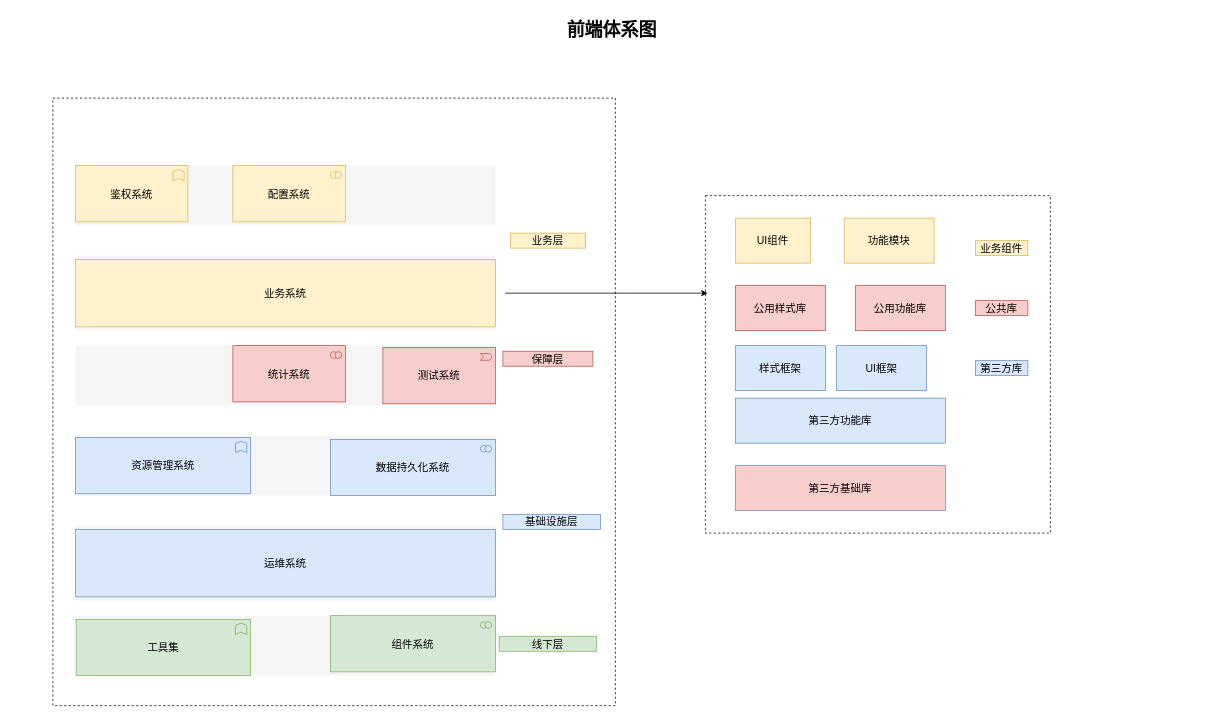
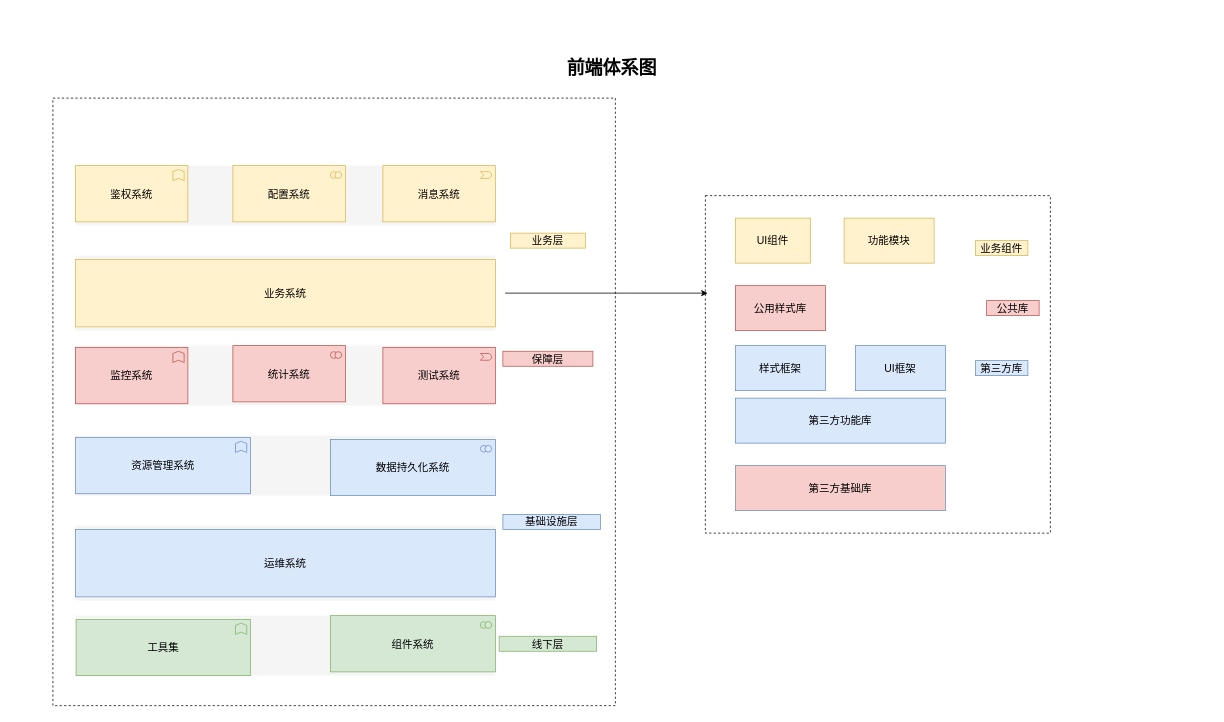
  <mxCell id="0" />
  <mxCell id="1" parent="0" />
  <mxCell id="2" value="" style="rounded=0;whiteSpace=wrap;html=1;fontSize=14;dashed=1;fillColor=none;" vertex="1" parent="1"><mxGeometry x="70" y="130" width="750" height="810" as="geometry" /></mxCell>
  <mxCell id="3" value="" style="whiteSpace=wrap;html=1;strokeColor=none;strokeWidth=1;fillColor=#f5f5f5;fontSize=14;" parent="1" vertex="1"><mxGeometry x="100" y="340" width="560" height="100" as="geometry" /></mxCell>
  <mxCell id="4" value="" style="whiteSpace=wrap;html=1;strokeColor=none;strokeWidth=1;fillColor=#f5f5f5;fontSize=14;" parent="1" vertex="1"><mxGeometry x="100" y="220" width="560" height="80" as="geometry" /></mxCell>
  <mxCell id="5" value="鉴权系统" style="html=1;whiteSpace=wrap;fillColor=#fff2cc;shape=mxgraph.archimate3.application;appType=func;fontSize=14;strokeColor=#d6b656;" parent="1" vertex="1"><mxGeometry x="100" y="220" width="150" height="75" as="geometry" /></mxCell>
  <mxCell id="6" value="配置系统" style="html=1;whiteSpace=wrap;fillColor=#fff2cc;shape=mxgraph.archimate3.application;appType=collab;archiType=square;fontSize=14;strokeColor=#d6b656;" parent="1" vertex="1"><mxGeometry x="310" y="220" width="150" height="75" as="geometry" /></mxCell>
+ <mxCell id="7" value="消息系统" style="html=1;whiteSpace=wrap;fillColor=#fff2cc;shape=mxgraph.archimate3.application;appType=event;fontSize=14;strokeColor=#d6b656;" parent="1" vertex="1"><mxGeometry x="510" y="220" width="150" height="75" as="geometry" /></mxCell>
  <mxCell id="8" value="基础设施层" style="text;html=1;strokeColor=#6c8ebf;fillColor=#dae8fc;align=center;verticalAlign=middle;whiteSpace=wrap;fontSize=14;" parent="1" vertex="1"><mxGeometry x="670" y="685" width="130" height="20" as="geometry" /></mxCell>
  <mxCell id="9" value="保障层" style="text;html=1;strokeColor=#b85450;fillColor=#f8cecc;align=center;verticalAlign=middle;whiteSpace=wrap;fontSize=14;" parent="1" vertex="1"><mxGeometry x="670" y="467.5" width="120" height="20" as="geometry" /></mxCell>
  <mxCell id="10" value="业务层&lt;br&gt;" style="text;html=1;strokeColor=#d6b656;fillColor=#fff2cc;align=center;verticalAlign=middle;whiteSpace=wrap;fontSize=14;" parent="1" vertex="1"><mxGeometry x="680" y="310" width="100" height="20" as="geometry" /></mxCell>
- <mxCell id="11" value="前端体系图" style="text;strokeColor=none;fillColor=none;html=1;fontSize=24;fontStyle=1;verticalAlign=middle;align=center;" parent="1" vertex="1"><mxGeometry x="20" y="20" width="1590" height="40" as="geometry" /></mxCell>
+ <mxCell id="11" value="前端体系图" style="text;strokeColor=none;fillColor=none;html=1;fontSize=24;fontStyle=1;verticalAlign=middle;align=center;" parent="1" vertex="1"><mxGeometry x="20" y="70" width="1590" height="40" as="geometry" /></mxCell>
  <mxCell id="12" style="edgeStyle=orthogonalEdgeStyle;rounded=0;orthogonalLoop=1;jettySize=auto;html=1;fontSize=14;" edge="1" parent="1"><mxGeometry relative="1" as="geometry"><mxPoint x="943" y="390" as="targetPoint" /><mxPoint x="673" y="390" as="sourcePoint" /><Array as="points"><mxPoint x="833" y="390" /><mxPoint x="833" y="390" /></Array></mxGeometry></mxCell>
  <mxCell id="13" value="业务系统" style="whiteSpace=wrap;html=1;fillColor=#fff2cc;strokeColor=#d6b656;fontSize=14;" vertex="1" parent="1"><mxGeometry x="100" y="345" width="560" height="90" as="geometry" /></mxCell>
  <mxCell id="14" value="" style="whiteSpace=wrap;html=1;strokeColor=none;strokeWidth=1;fillColor=#f5f5f5;fontSize=14;" vertex="1" parent="1"><mxGeometry x="100" y="460" width="560" height="80" as="geometry" /></mxCell>
+ <mxCell id="15" value="监控系统" style="html=1;whiteSpace=wrap;fillColor=#f8cecc;shape=mxgraph.archimate3.application;appType=func;fontSize=14;strokeColor=#b85450;" vertex="1" parent="1"><mxGeometry x="100" y="462.5" width="150" height="75" as="geometry" /></mxCell>
  <mxCell id="16" value="统计系统" style="html=1;whiteSpace=wrap;fillColor=#f8cecc;shape=mxgraph.archimate3.application;appType=collab;archiType=square;fontSize=14;strokeColor=#b85450;" vertex="1" parent="1"><mxGeometry x="310" y="460" width="150" height="75" as="geometry" /></mxCell>
  <mxCell id="17" value="测试系统" style="html=1;whiteSpace=wrap;fillColor=#f8cecc;shape=mxgraph.archimate3.application;appType=event;fontSize=14;strokeColor=#b85450;" vertex="1" parent="1"><mxGeometry x="510" y="462.5" width="150" height="75" as="geometry" /></mxCell>
  <mxCell id="18" value="" style="whiteSpace=wrap;html=1;strokeColor=none;strokeWidth=1;fillColor=#f5f5f5;fontSize=14;" vertex="1" parent="1"><mxGeometry x="100" y="820" width="560" height="80" as="geometry" /></mxCell>
  <mxCell id="19" value="工具集" style="html=1;whiteSpace=wrap;fillColor=#d5e8d4;shape=mxgraph.archimate3.application;appType=func;fontSize=14;strokeColor=#82b366;" vertex="1" parent="1"><mxGeometry x="101" y="825" width="232.5" height="75" as="geometry" /></mxCell>
  <mxCell id="20" value="组件系统" style="html=1;whiteSpace=wrap;fillColor=#d5e8d4;shape=mxgraph.archimate3.application;appType=collab;archiType=square;fontSize=14;strokeColor=#82b366;" vertex="1" parent="1"><mxGeometry x="440" y="820" width="220" height="75" as="geometry" /></mxCell>
  <mxCell id="21" value="" style="whiteSpace=wrap;html=1;strokeColor=none;strokeWidth=1;fillColor=#f5f5f5;fontSize=14;" vertex="1" parent="1"><mxGeometry x="100" y="580" width="560" height="80" as="geometry" /></mxCell>
  <mxCell id="22" value="资源管理系统" style="html=1;whiteSpace=wrap;fillColor=#dae8fc;shape=mxgraph.archimate3.application;appType=func;fontSize=14;strokeColor=#6c8ebf;" vertex="1" parent="1"><mxGeometry x="100" y="582.5" width="233.5" height="75" as="geometry" /></mxCell>
  <mxCell id="23" value="数据持久化系统" style="html=1;whiteSpace=wrap;fillColor=#dae8fc;shape=mxgraph.archimate3.application;appType=collab;archiType=square;fontSize=14;strokeColor=#6c8ebf;" vertex="1" parent="1"><mxGeometry x="440" y="585" width="220" height="75" as="geometry" /></mxCell>
  <mxCell id="24" value="" style="whiteSpace=wrap;html=1;strokeColor=none;strokeWidth=1;fillColor=#f5f5f5;fontSize=14;" vertex="1" parent="1"><mxGeometry x="100" y="700" width="560" height="100" as="geometry" /></mxCell>
  <mxCell id="25" value="运维系统" style="whiteSpace=wrap;html=1;fillColor=#dae8fc;strokeColor=#6c8ebf;fontSize=14;" vertex="1" parent="1"><mxGeometry x="100" y="705" width="560" height="90" as="geometry" /></mxCell>
  <mxCell id="26" value="线下层" style="text;html=1;strokeColor=#82b366;fillColor=#d5e8d4;align=center;verticalAlign=middle;whiteSpace=wrap;fontSize=14;" vertex="1" parent="1"><mxGeometry x="665" y="847.5" width="130" height="20" as="geometry" /></mxCell>
  <mxCell id="27" value="功能模块" style="rounded=0;whiteSpace=wrap;html=1;fontSize=14;fillColor=#fff2cc;strokeColor=#d6b656;" vertex="1" parent="1"><mxGeometry x="1125" y="290" width="120" height="60" as="geometry" /></mxCell>
  <mxCell id="28" value="UI组件" style="rounded=0;whiteSpace=wrap;html=1;fontSize=14;fillColor=#fff2cc;strokeColor=#d6b656;" vertex="1" parent="1"><mxGeometry x="980" y="290" width="100" height="60" as="geometry" /></mxCell>
- <mxCell id="29" value="UI框架" style="rounded=0;whiteSpace=wrap;html=1;fontSize=14;fillColor=#dae8fc;strokeColor=#6c8ebf;" vertex="1" parent="1"><mxGeometry x="1115" y="460" width="120" height="60" as="geometry" /></mxCell>
+ <mxCell id="29" value="UI框架" style="rounded=0;whiteSpace=wrap;html=1;fontSize=14;fillColor=#dae8fc;strokeColor=#6c8ebf;" vertex="1" parent="1"><mxGeometry x="1140" y="460" width="120" height="60" as="geometry" /></mxCell>
  <mxCell id="30" value="样式框架" style="rounded=0;whiteSpace=wrap;html=1;fontSize=14;fillColor=#dae8fc;strokeColor=#6c8ebf;" vertex="1" parent="1"><mxGeometry x="980" y="460" width="120" height="60" as="geometry" /></mxCell>
- <mxCell id="31" value="公用功能库" style="rounded=0;whiteSpace=wrap;html=1;fontSize=14;fillColor=#f8cecc;strokeColor=#b85450;" vertex="1" parent="1"><mxGeometry x="1140" y="380" width="120" height="60" as="geometry" /></mxCell>
  <mxCell id="32" value="公用样式库" style="rounded=0;whiteSpace=wrap;html=1;fontSize=14;fillColor=#f8cecc;strokeColor=#b85450;" vertex="1" parent="1"><mxGeometry x="980" y="380" width="120" height="60" as="geometry" /></mxCell>
  <mxCell id="33" value="第三方功能库" style="rounded=0;whiteSpace=wrap;html=1;fontSize=14;fillColor=#dae8fc;strokeColor=#6c8ebf;" vertex="1" parent="1"><mxGeometry x="980" y="530" width="280" height="60" as="geometry" /></mxCell>
  <mxCell id="34" value="第三方基础库" style="rounded=0;whiteSpace=wrap;html=1;fontSize=14;fillColor=#f8cecc;strokeColor=#6c8ebf;" vertex="1" parent="1"><mxGeometry x="980" y="620" width="280" height="60" as="geometry" /></mxCell>
  <mxCell id="35" value="业务组件" style="text;html=1;strokeColor=#d6b656;fillColor=#fff2cc;align=center;verticalAlign=middle;whiteSpace=wrap;rounded=0;fontSize=14;" vertex="1" parent="1"><mxGeometry x="1300" y="320" width="70" height="20" as="geometry" /></mxCell>
- <mxCell id="36" value="公共库" style="text;html=1;strokeColor=#b85450;fillColor=#f8cecc;align=center;verticalAlign=middle;whiteSpace=wrap;rounded=0;fontSize=14;" vertex="1" parent="1"><mxGeometry x="1300" y="400" width="70" height="20" as="geometry" /></mxCell>
+ <mxCell id="36" value="公共库" style="text;html=1;strokeColor=#b85450;fillColor=#f8cecc;align=center;verticalAlign=middle;whiteSpace=wrap;rounded=0;fontSize=14;" vertex="1" parent="1"><mxGeometry x="1315" y="400" width="70" height="20" as="geometry" /></mxCell>
  <mxCell id="37" value="第三方库" style="text;html=1;strokeColor=#6c8ebf;fillColor=#dae8fc;align=center;verticalAlign=middle;whiteSpace=wrap;rounded=0;fontSize=14;" vertex="1" parent="1"><mxGeometry x="1300" y="480" width="70" height="20" as="geometry" /></mxCell>
  <mxCell id="38" value="" style="rounded=0;whiteSpace=wrap;html=1;fontSize=14;dashed=1;fillColor=none;" vertex="1" parent="1"><mxGeometry x="940" y="260" width="460" height="450" as="geometry" /></mxCell>
